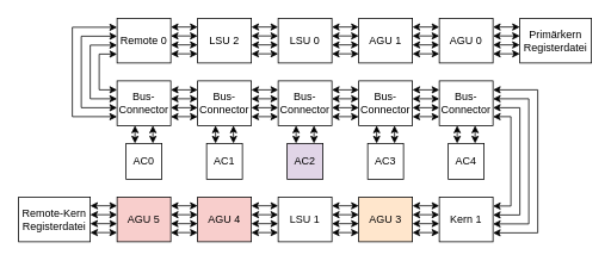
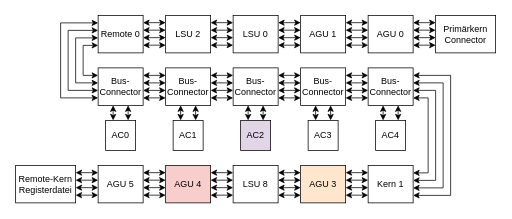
  <mxCell id="0" />
  <mxCell id="1" parent="0" />
  <mxCell id="2" value="AC0" style="rounded=0;whiteSpace=wrap;html=1;" vertex="1" parent="1"><mxGeometry x="140" y="160" width="40" height="40" as="geometry" /></mxCell>
  <mxCell id="3" value="AC1" style="whiteSpace=wrap;html=1;aspect=fixed;" vertex="1" parent="1"><mxGeometry x="230" y="160" width="40" height="40" as="geometry" /></mxCell>
  <mxCell id="4" value="AC2" style="rounded=0;whiteSpace=wrap;html=1;fillColor=#e1d5e7;" vertex="1" parent="1"><mxGeometry x="320" y="160" width="40" height="40" as="geometry" /></mxCell>
  <mxCell id="5" value="AC3" style="whiteSpace=wrap;html=1;aspect=fixed;" vertex="1" parent="1"><mxGeometry x="410" y="160" width="40" height="40" as="geometry" /></mxCell>
  <mxCell id="6" value="AC4" style="rounded=0;whiteSpace=wrap;html=1;" vertex="1" parent="1"><mxGeometry x="500" y="160" width="40" height="40" as="geometry" /></mxCell>
  <mxCell id="7" value="" style="endArrow=classic;startArrow=classic;html=1;rounded=0;" edge="1" parent="1"><mxGeometry width="50" height="50" relative="1" as="geometry"><mxPoint x="150" y="160" as="sourcePoint" /><mxPoint x="150" y="140" as="targetPoint" /></mxGeometry></mxCell>
  <mxCell id="8" value="" style="endArrow=classic;startArrow=classic;html=1;rounded=0;" edge="1" parent="1"><mxGeometry width="50" height="50" relative="1" as="geometry"><mxPoint x="170" y="160" as="sourcePoint" /><mxPoint x="170" y="140" as="targetPoint" /></mxGeometry></mxCell>
  <mxCell id="9" value="&lt;font style=&quot;font-size: 12px;&quot;&gt;Bus-&lt;br&gt;Connector&lt;/font&gt;" style="rounded=0;whiteSpace=wrap;html=1;" vertex="1" parent="1"><mxGeometry x="130" y="90" width="60" height="50" as="geometry" /></mxCell>
  <mxCell id="10" value="" style="endArrow=classic;startArrow=classic;html=1;rounded=0;" edge="1" parent="1"><mxGeometry width="50" height="50" relative="1" as="geometry"><mxPoint x="190" y="130" as="sourcePoint" /><mxPoint x="220" y="130" as="targetPoint" /></mxGeometry></mxCell>
  <mxCell id="11" value="" style="endArrow=classic;startArrow=classic;html=1;rounded=0;" edge="1" parent="1"><mxGeometry width="50" height="50" relative="1" as="geometry"><mxPoint x="190" y="120" as="sourcePoint" /><mxPoint x="220" y="120" as="targetPoint" /></mxGeometry></mxCell>
  <mxCell id="12" value="" style="endArrow=classic;startArrow=classic;html=1;rounded=0;" edge="1" parent="1"><mxGeometry width="50" height="50" relative="1" as="geometry"><mxPoint x="190" y="110" as="sourcePoint" /><mxPoint x="220" y="110" as="targetPoint" /></mxGeometry></mxCell>
  <mxCell id="13" value="" style="endArrow=classic;startArrow=classic;html=1;rounded=0;" edge="1" parent="1"><mxGeometry width="50" height="50" relative="1" as="geometry"><mxPoint x="190" y="100" as="sourcePoint" /><mxPoint x="220" y="100" as="targetPoint" /></mxGeometry></mxCell>
  <mxCell id="14" value="" style="endArrow=classic;startArrow=classic;html=1;rounded=0;" edge="1" parent="1"><mxGeometry width="50" height="50" relative="1" as="geometry"><mxPoint x="240" y="160" as="sourcePoint" /><mxPoint x="240" y="140" as="targetPoint" /></mxGeometry></mxCell>
  <mxCell id="15" value="" style="endArrow=classic;startArrow=classic;html=1;rounded=0;" edge="1" parent="1"><mxGeometry width="50" height="50" relative="1" as="geometry"><mxPoint x="260" y="160" as="sourcePoint" /><mxPoint x="260" y="140" as="targetPoint" /></mxGeometry></mxCell>
  <mxCell id="16" value="&lt;font style=&quot;font-size: 12px;&quot;&gt;Bus-&lt;br&gt;Connector&lt;/font&gt;" style="rounded=0;whiteSpace=wrap;html=1;" vertex="1" parent="1"><mxGeometry x="220" y="90" width="60" height="50" as="geometry" /></mxCell>
  <mxCell id="17" value="" style="endArrow=classic;startArrow=classic;html=1;rounded=0;" edge="1" parent="1"><mxGeometry width="50" height="50" relative="1" as="geometry"><mxPoint x="280" y="130" as="sourcePoint" /><mxPoint x="310" y="130" as="targetPoint" /></mxGeometry></mxCell>
  <mxCell id="18" value="" style="endArrow=classic;startArrow=classic;html=1;rounded=0;" edge="1" parent="1"><mxGeometry width="50" height="50" relative="1" as="geometry"><mxPoint x="280" y="120" as="sourcePoint" /><mxPoint x="310" y="120" as="targetPoint" /></mxGeometry></mxCell>
  <mxCell id="19" value="" style="endArrow=classic;startArrow=classic;html=1;rounded=0;" edge="1" parent="1"><mxGeometry width="50" height="50" relative="1" as="geometry"><mxPoint x="280" y="110" as="sourcePoint" /><mxPoint x="310" y="110" as="targetPoint" /></mxGeometry></mxCell>
  <mxCell id="20" value="" style="endArrow=classic;startArrow=classic;html=1;rounded=0;" edge="1" parent="1"><mxGeometry width="50" height="50" relative="1" as="geometry"><mxPoint x="280" y="100" as="sourcePoint" /><mxPoint x="310" y="100" as="targetPoint" /></mxGeometry></mxCell>
  <mxCell id="21" value="" style="endArrow=classic;startArrow=classic;html=1;rounded=0;" edge="1" parent="1"><mxGeometry width="50" height="50" relative="1" as="geometry"><mxPoint x="330" y="160" as="sourcePoint" /><mxPoint x="330" y="140" as="targetPoint" /></mxGeometry></mxCell>
  <mxCell id="22" value="" style="endArrow=classic;startArrow=classic;html=1;rounded=0;" edge="1" parent="1"><mxGeometry width="50" height="50" relative="1" as="geometry"><mxPoint x="350" y="160" as="sourcePoint" /><mxPoint x="350" y="140" as="targetPoint" /></mxGeometry></mxCell>
  <mxCell id="23" value="&lt;font style=&quot;font-size: 12px;&quot;&gt;Bus-&lt;br&gt;Connector&lt;/font&gt;" style="rounded=0;whiteSpace=wrap;html=1;" vertex="1" parent="1"><mxGeometry x="310" y="90" width="60" height="50" as="geometry" /></mxCell>
  <mxCell id="24" value="" style="endArrow=classic;startArrow=classic;html=1;rounded=0;" edge="1" parent="1"><mxGeometry width="50" height="50" relative="1" as="geometry"><mxPoint x="370" y="130" as="sourcePoint" /><mxPoint x="400" y="130" as="targetPoint" /></mxGeometry></mxCell>
  <mxCell id="25" value="" style="endArrow=classic;startArrow=classic;html=1;rounded=0;" edge="1" parent="1"><mxGeometry width="50" height="50" relative="1" as="geometry"><mxPoint x="370" y="120" as="sourcePoint" /><mxPoint x="400" y="120" as="targetPoint" /></mxGeometry></mxCell>
  <mxCell id="26" value="" style="endArrow=classic;startArrow=classic;html=1;rounded=0;" edge="1" parent="1"><mxGeometry width="50" height="50" relative="1" as="geometry"><mxPoint x="370" y="110" as="sourcePoint" /><mxPoint x="400" y="110" as="targetPoint" /></mxGeometry></mxCell>
  <mxCell id="27" value="" style="endArrow=classic;startArrow=classic;html=1;rounded=0;" edge="1" parent="1"><mxGeometry width="50" height="50" relative="1" as="geometry"><mxPoint x="370" y="100" as="sourcePoint" /><mxPoint x="400" y="100" as="targetPoint" /></mxGeometry></mxCell>
  <mxCell id="28" value="" style="endArrow=classic;startArrow=classic;html=1;rounded=0;" edge="1" parent="1"><mxGeometry width="50" height="50" relative="1" as="geometry"><mxPoint x="420" y="160" as="sourcePoint" /><mxPoint x="420" y="140" as="targetPoint" /></mxGeometry></mxCell>
  <mxCell id="29" value="" style="endArrow=classic;startArrow=classic;html=1;rounded=0;" edge="1" parent="1"><mxGeometry width="50" height="50" relative="1" as="geometry"><mxPoint x="440" y="160" as="sourcePoint" /><mxPoint x="440" y="140" as="targetPoint" /></mxGeometry></mxCell>
  <mxCell id="30" value="&lt;font style=&quot;font-size: 12px;&quot;&gt;Bus-&lt;br&gt;Connector&lt;/font&gt;" style="rounded=0;whiteSpace=wrap;html=1;" vertex="1" parent="1"><mxGeometry x="400" y="90" width="60" height="50" as="geometry" /></mxCell>
  <mxCell id="31" value="" style="endArrow=classic;startArrow=classic;html=1;rounded=0;" edge="1" parent="1"><mxGeometry width="50" height="50" relative="1" as="geometry"><mxPoint x="460" y="130" as="sourcePoint" /><mxPoint x="490" y="130" as="targetPoint" /></mxGeometry></mxCell>
  <mxCell id="32" value="" style="endArrow=classic;startArrow=classic;html=1;rounded=0;" edge="1" parent="1"><mxGeometry width="50" height="50" relative="1" as="geometry"><mxPoint x="460" y="120" as="sourcePoint" /><mxPoint x="490" y="120" as="targetPoint" /></mxGeometry></mxCell>
  <mxCell id="33" value="" style="endArrow=classic;startArrow=classic;html=1;rounded=0;" edge="1" parent="1"><mxGeometry width="50" height="50" relative="1" as="geometry"><mxPoint x="460" y="110" as="sourcePoint" /><mxPoint x="490" y="110" as="targetPoint" /></mxGeometry></mxCell>
  <mxCell id="34" value="" style="endArrow=classic;startArrow=classic;html=1;rounded=0;" edge="1" parent="1"><mxGeometry width="50" height="50" relative="1" as="geometry"><mxPoint x="460" y="100" as="sourcePoint" /><mxPoint x="490" y="100" as="targetPoint" /></mxGeometry></mxCell>
  <mxCell id="35" value="" style="endArrow=classic;startArrow=classic;html=1;rounded=0;" edge="1" parent="1"><mxGeometry width="50" height="50" relative="1" as="geometry"><mxPoint x="510" y="160" as="sourcePoint" /><mxPoint x="510" y="140" as="targetPoint" /></mxGeometry></mxCell>
  <mxCell id="36" value="" style="endArrow=classic;startArrow=classic;html=1;rounded=0;" edge="1" parent="1"><mxGeometry width="50" height="50" relative="1" as="geometry"><mxPoint x="530" y="160" as="sourcePoint" /><mxPoint x="530" y="140" as="targetPoint" /></mxGeometry></mxCell>
  <mxCell id="37" value="&lt;font style=&quot;font-size: 12px;&quot;&gt;Bus-&lt;br&gt;Connector&lt;/font&gt;" style="rounded=0;whiteSpace=wrap;html=1;" vertex="1" parent="1"><mxGeometry x="490" y="90" width="60" height="50" as="geometry" /></mxCell>
  <mxCell id="38" value="" style="endArrow=classic;startArrow=classic;html=1;rounded=0;" edge="1" parent="1"><mxGeometry width="50" height="50" relative="1" as="geometry"><mxPoint x="550" y="260" as="sourcePoint" /><mxPoint x="550" y="100" as="targetPoint" /><Array as="points"><mxPoint x="600" y="260" /><mxPoint x="600" y="100" /></Array></mxGeometry></mxCell>
  <mxCell id="39" value="" style="endArrow=classic;startArrow=classic;html=1;rounded=0;" edge="1" parent="1"><mxGeometry width="50" height="50" relative="1" as="geometry"><mxPoint x="550" y="250" as="sourcePoint" /><mxPoint x="550" y="110" as="targetPoint" /><Array as="points"><mxPoint x="590" y="250" /><mxPoint x="590" y="110" /></Array></mxGeometry></mxCell>
  <mxCell id="40" value="" style="endArrow=classic;startArrow=classic;html=1;rounded=0;" edge="1" parent="1"><mxGeometry width="50" height="50" relative="1" as="geometry"><mxPoint x="550" y="240" as="sourcePoint" /><mxPoint x="550" y="120" as="targetPoint" /><Array as="points"><mxPoint x="580" y="240" /><mxPoint x="580" y="120" /></Array></mxGeometry></mxCell>
  <mxCell id="41" value="" style="endArrow=classic;startArrow=classic;html=1;rounded=0;" edge="1" parent="1"><mxGeometry width="50" height="50" relative="1" as="geometry"><mxPoint x="550" y="230" as="sourcePoint" /><mxPoint x="550" y="130" as="targetPoint" /><Array as="points"><mxPoint x="570" y="230" /><mxPoint x="570" y="130" /></Array></mxGeometry></mxCell>
  <mxCell id="42" value="AGU 0" style="rounded=0;whiteSpace=wrap;html=1;" vertex="1" parent="1"><mxGeometry x="490" y="20" width="60" height="50" as="geometry" /></mxCell>
  <mxCell id="43" value="AGU 1" style="rounded=0;whiteSpace=wrap;html=1;" vertex="1" parent="1"><mxGeometry x="400" y="20" width="60" height="50" as="geometry" /></mxCell>
  <mxCell id="44" value="LSU 0" style="rounded=0;whiteSpace=wrap;html=1;" vertex="1" parent="1"><mxGeometry x="310" y="20" width="60" height="50" as="geometry" /></mxCell>
  <mxCell id="45" value="LSU 2" style="rounded=0;whiteSpace=wrap;html=1;" vertex="1" parent="1"><mxGeometry x="220" y="20" width="60" height="50" as="geometry" /></mxCell>
  <mxCell id="46" value="Remote 0" style="rounded=0;whiteSpace=wrap;html=1;" vertex="1" parent="1"><mxGeometry x="130" y="20" width="60" height="50" as="geometry" /></mxCell>
  <mxCell id="47" value="" style="endArrow=classic;startArrow=classic;html=1;rounded=0;" edge="1" parent="1"><mxGeometry width="50" height="50" relative="1" as="geometry"><mxPoint x="460" y="59.71" as="sourcePoint" /><mxPoint x="490" y="59.71" as="targetPoint" /></mxGeometry></mxCell>
  <mxCell id="48" value="" style="endArrow=classic;startArrow=classic;html=1;rounded=0;" edge="1" parent="1"><mxGeometry width="50" height="50" relative="1" as="geometry"><mxPoint x="460" y="49.71" as="sourcePoint" /><mxPoint x="490" y="49.71" as="targetPoint" /></mxGeometry></mxCell>
  <mxCell id="49" value="" style="endArrow=classic;startArrow=classic;html=1;rounded=0;" edge="1" parent="1"><mxGeometry width="50" height="50" relative="1" as="geometry"><mxPoint x="460" y="39.71" as="sourcePoint" /><mxPoint x="490" y="39.71" as="targetPoint" /></mxGeometry></mxCell>
  <mxCell id="50" value="" style="endArrow=classic;startArrow=classic;html=1;rounded=0;" edge="1" parent="1"><mxGeometry width="50" height="50" relative="1" as="geometry"><mxPoint x="460" y="29.71" as="sourcePoint" /><mxPoint x="490" y="29.71" as="targetPoint" /></mxGeometry></mxCell>
  <mxCell id="51" value="" style="endArrow=classic;startArrow=classic;html=1;rounded=0;" edge="1" parent="1"><mxGeometry width="50" height="50" relative="1" as="geometry"><mxPoint x="370" y="59.71" as="sourcePoint" /><mxPoint x="400" y="59.71" as="targetPoint" /></mxGeometry></mxCell>
  <mxCell id="52" value="" style="endArrow=classic;startArrow=classic;html=1;rounded=0;" edge="1" parent="1"><mxGeometry width="50" height="50" relative="1" as="geometry"><mxPoint x="370" y="49.71" as="sourcePoint" /><mxPoint x="400" y="49.71" as="targetPoint" /></mxGeometry></mxCell>
  <mxCell id="53" value="" style="endArrow=classic;startArrow=classic;html=1;rounded=0;" edge="1" parent="1"><mxGeometry width="50" height="50" relative="1" as="geometry"><mxPoint x="370" y="39.71" as="sourcePoint" /><mxPoint x="400" y="39.71" as="targetPoint" /></mxGeometry></mxCell>
  <mxCell id="54" value="" style="endArrow=classic;startArrow=classic;html=1;rounded=0;" edge="1" parent="1"><mxGeometry width="50" height="50" relative="1" as="geometry"><mxPoint x="370" y="29.71" as="sourcePoint" /><mxPoint x="400" y="29.71" as="targetPoint" /></mxGeometry></mxCell>
  <mxCell id="55" value="" style="endArrow=classic;startArrow=classic;html=1;rounded=0;" edge="1" parent="1"><mxGeometry width="50" height="50" relative="1" as="geometry"><mxPoint x="280" y="59.71" as="sourcePoint" /><mxPoint x="310" y="59.71" as="targetPoint" /></mxGeometry></mxCell>
  <mxCell id="56" value="" style="endArrow=classic;startArrow=classic;html=1;rounded=0;" edge="1" parent="1"><mxGeometry width="50" height="50" relative="1" as="geometry"><mxPoint x="280" y="49.71" as="sourcePoint" /><mxPoint x="310" y="49.71" as="targetPoint" /></mxGeometry></mxCell>
  <mxCell id="57" value="" style="endArrow=classic;startArrow=classic;html=1;rounded=0;" edge="1" parent="1"><mxGeometry width="50" height="50" relative="1" as="geometry"><mxPoint x="280" y="39.71" as="sourcePoint" /><mxPoint x="310" y="39.71" as="targetPoint" /></mxGeometry></mxCell>
  <mxCell id="58" value="" style="endArrow=classic;startArrow=classic;html=1;rounded=0;" edge="1" parent="1"><mxGeometry width="50" height="50" relative="1" as="geometry"><mxPoint x="280" y="29.71" as="sourcePoint" /><mxPoint x="310" y="29.71" as="targetPoint" /></mxGeometry></mxCell>
  <mxCell id="59" value="" style="endArrow=classic;startArrow=classic;html=1;rounded=0;" edge="1" parent="1"><mxGeometry width="50" height="50" relative="1" as="geometry"><mxPoint x="190" y="59.71" as="sourcePoint" /><mxPoint x="220" y="59.71" as="targetPoint" /></mxGeometry></mxCell>
  <mxCell id="60" value="" style="endArrow=classic;startArrow=classic;html=1;rounded=0;" edge="1" parent="1"><mxGeometry width="50" height="50" relative="1" as="geometry"><mxPoint x="190" y="49.71" as="sourcePoint" /><mxPoint x="220" y="49.71" as="targetPoint" /></mxGeometry></mxCell>
  <mxCell id="61" value="" style="endArrow=classic;startArrow=classic;html=1;rounded=0;" edge="1" parent="1"><mxGeometry width="50" height="50" relative="1" as="geometry"><mxPoint x="190" y="39.71" as="sourcePoint" /><mxPoint x="220" y="39.71" as="targetPoint" /></mxGeometry></mxCell>
  <mxCell id="62" value="" style="endArrow=classic;startArrow=classic;html=1;rounded=0;" edge="1" parent="1"><mxGeometry width="50" height="50" relative="1" as="geometry"><mxPoint x="190" y="29.71" as="sourcePoint" /><mxPoint x="220" y="29.71" as="targetPoint" /></mxGeometry></mxCell>
  <mxCell id="63" value="" style="endArrow=classic;startArrow=classic;html=1;rounded=0;" edge="1" parent="1"><mxGeometry width="50" height="50" relative="1" as="geometry"><mxPoint x="130" y="130" as="sourcePoint" /><mxPoint x="130" y="30" as="targetPoint" /><Array as="points"><mxPoint x="80" y="130" /><mxPoint x="80" y="30" /></Array></mxGeometry></mxCell>
  <mxCell id="64" value="" style="endArrow=classic;startArrow=classic;html=1;rounded=0;" edge="1" parent="1"><mxGeometry width="50" height="50" relative="1" as="geometry"><mxPoint x="130" y="120" as="sourcePoint" /><mxPoint x="130" y="40" as="targetPoint" /><Array as="points"><mxPoint x="90" y="120" /><mxPoint x="90" y="40" /></Array></mxGeometry></mxCell>
  <mxCell id="65" value="" style="endArrow=classic;startArrow=classic;html=1;rounded=0;" edge="1" parent="1"><mxGeometry width="50" height="50" relative="1" as="geometry"><mxPoint x="130" y="110" as="sourcePoint" /><mxPoint x="130" y="50" as="targetPoint" /><Array as="points"><mxPoint x="100" y="110" /><mxPoint x="100" y="50" /></Array></mxGeometry></mxCell>
  <mxCell id="66" value="" style="endArrow=classic;startArrow=classic;html=1;rounded=0;" edge="1" parent="1"><mxGeometry width="50" height="50" relative="1" as="geometry"><mxPoint x="130" y="100" as="sourcePoint" /><mxPoint x="130" y="60" as="targetPoint" /><Array as="points"><mxPoint x="110" y="100" /><mxPoint x="110" y="60" /></Array></mxGeometry></mxCell>
  <mxCell id="67" value="Kern 1" style="rounded=0;whiteSpace=wrap;html=1;flipH=0;" vertex="1" parent="1"><mxGeometry x="490" y="220" width="60" height="50" as="geometry" /></mxCell>
  <mxCell id="68" value="AGU 3" style="rounded=0;whiteSpace=wrap;html=1;flipH=0;fillColor=#ffe6cc;" vertex="1" parent="1"><mxGeometry x="400" y="220" width="60" height="50" as="geometry" /></mxCell>
- <mxCell id="69" value="LSU 1" style="rounded=0;whiteSpace=wrap;html=1;flipH=0;" vertex="1" parent="1"><mxGeometry x="310" y="220" width="60" height="50" as="geometry" /></mxCell>
+ <mxCell id="69" value="LSU 8" style="rounded=0;whiteSpace=wrap;html=1;flipH=0;" vertex="1" parent="1"><mxGeometry x="310" y="220" width="60" height="50" as="geometry" /></mxCell>
  <mxCell id="70" value="AGU 4" style="rounded=0;whiteSpace=wrap;html=1;flipH=0;fillColor=#f8cecc;" vertex="1" parent="1"><mxGeometry x="220" y="220" width="60" height="50" as="geometry" /></mxCell>
- <mxCell id="71" value="AGU 5" style="rounded=0;whiteSpace=wrap;html=1;flipH=0;fillColor=#f8cecc;" vertex="1" parent="1"><mxGeometry x="130" y="220" width="60" height="50" as="geometry" /></mxCell>
+ <mxCell id="71" value="AGU 5" style="rounded=0;whiteSpace=wrap;html=1;flipH=0;" vertex="1" parent="1"><mxGeometry x="130" y="220" width="60" height="50" as="geometry" /></mxCell>
  <mxCell id="72" value="" style="endArrow=classic;startArrow=classic;html=1;rounded=0;" edge="1" parent="1"><mxGeometry width="50" height="50" relative="1" as="geometry"><mxPoint x="460" y="259.71" as="sourcePoint" /><mxPoint x="490" y="259.71" as="targetPoint" /></mxGeometry></mxCell>
  <mxCell id="73" value="" style="endArrow=classic;startArrow=classic;html=1;rounded=0;" edge="1" parent="1"><mxGeometry width="50" height="50" relative="1" as="geometry"><mxPoint x="460" y="249.71" as="sourcePoint" /><mxPoint x="490" y="249.71" as="targetPoint" /></mxGeometry></mxCell>
  <mxCell id="74" value="" style="endArrow=classic;startArrow=classic;html=1;rounded=0;" edge="1" parent="1"><mxGeometry width="50" height="50" relative="1" as="geometry"><mxPoint x="460" y="239.71" as="sourcePoint" /><mxPoint x="490" y="239.71" as="targetPoint" /></mxGeometry></mxCell>
  <mxCell id="75" value="" style="endArrow=classic;startArrow=classic;html=1;rounded=0;" edge="1" parent="1"><mxGeometry width="50" height="50" relative="1" as="geometry"><mxPoint x="460" y="229.71" as="sourcePoint" /><mxPoint x="490" y="229.71" as="targetPoint" /></mxGeometry></mxCell>
  <mxCell id="76" value="" style="endArrow=classic;startArrow=classic;html=1;rounded=0;" edge="1" parent="1"><mxGeometry width="50" height="50" relative="1" as="geometry"><mxPoint x="370" y="259.71" as="sourcePoint" /><mxPoint x="400" y="259.71" as="targetPoint" /></mxGeometry></mxCell>
  <mxCell id="77" value="" style="endArrow=classic;startArrow=classic;html=1;rounded=0;" edge="1" parent="1"><mxGeometry width="50" height="50" relative="1" as="geometry"><mxPoint x="370" y="249.71" as="sourcePoint" /><mxPoint x="400" y="249.71" as="targetPoint" /></mxGeometry></mxCell>
  <mxCell id="78" value="" style="endArrow=classic;startArrow=classic;html=1;rounded=0;" edge="1" parent="1"><mxGeometry width="50" height="50" relative="1" as="geometry"><mxPoint x="370" y="239.71" as="sourcePoint" /><mxPoint x="400" y="239.71" as="targetPoint" /></mxGeometry></mxCell>
  <mxCell id="79" value="" style="endArrow=classic;startArrow=classic;html=1;rounded=0;" edge="1" parent="1"><mxGeometry width="50" height="50" relative="1" as="geometry"><mxPoint x="370" y="229.71" as="sourcePoint" /><mxPoint x="400" y="229.71" as="targetPoint" /></mxGeometry></mxCell>
  <mxCell id="80" value="" style="endArrow=classic;startArrow=classic;html=1;rounded=0;" edge="1" parent="1"><mxGeometry width="50" height="50" relative="1" as="geometry"><mxPoint x="280" y="259.71" as="sourcePoint" /><mxPoint x="310" y="259.71" as="targetPoint" /></mxGeometry></mxCell>
  <mxCell id="81" value="" style="endArrow=classic;startArrow=classic;html=1;rounded=0;" edge="1" parent="1"><mxGeometry width="50" height="50" relative="1" as="geometry"><mxPoint x="280" y="249.71" as="sourcePoint" /><mxPoint x="310" y="249.71" as="targetPoint" /></mxGeometry></mxCell>
  <mxCell id="82" value="" style="endArrow=classic;startArrow=classic;html=1;rounded=0;" edge="1" parent="1"><mxGeometry width="50" height="50" relative="1" as="geometry"><mxPoint x="280" y="239.71" as="sourcePoint" /><mxPoint x="310" y="239.71" as="targetPoint" /></mxGeometry></mxCell>
  <mxCell id="83" value="" style="endArrow=classic;startArrow=classic;html=1;rounded=0;" edge="1" parent="1"><mxGeometry width="50" height="50" relative="1" as="geometry"><mxPoint x="280" y="229.71" as="sourcePoint" /><mxPoint x="310" y="229.71" as="targetPoint" /></mxGeometry></mxCell>
  <mxCell id="84" value="" style="endArrow=classic;startArrow=classic;html=1;rounded=0;" edge="1" parent="1"><mxGeometry width="50" height="50" relative="1" as="geometry"><mxPoint x="190" y="259.71" as="sourcePoint" /><mxPoint x="220" y="259.71" as="targetPoint" /></mxGeometry></mxCell>
  <mxCell id="85" value="" style="endArrow=classic;startArrow=classic;html=1;rounded=0;" edge="1" parent="1"><mxGeometry width="50" height="50" relative="1" as="geometry"><mxPoint x="190" y="249.71" as="sourcePoint" /><mxPoint x="220" y="249.71" as="targetPoint" /></mxGeometry></mxCell>
  <mxCell id="86" value="" style="endArrow=classic;startArrow=classic;html=1;rounded=0;" edge="1" parent="1"><mxGeometry width="50" height="50" relative="1" as="geometry"><mxPoint x="190" y="239.71" as="sourcePoint" /><mxPoint x="220" y="239.71" as="targetPoint" /></mxGeometry></mxCell>
  <mxCell id="87" value="" style="endArrow=classic;startArrow=classic;html=1;rounded=0;" edge="1" parent="1"><mxGeometry width="50" height="50" relative="1" as="geometry"><mxPoint x="190" y="229.71" as="sourcePoint" /><mxPoint x="220" y="229.71" as="targetPoint" /></mxGeometry></mxCell>
  <mxCell id="88" value="Remote-Kern&lt;br&gt;Registerdatei" style="rounded=0;whiteSpace=wrap;html=1;" vertex="1" parent="1"><mxGeometry x="20" y="220" width="80" height="50" as="geometry" /></mxCell>
  <mxCell id="89" value="" style="endArrow=classic;startArrow=classic;html=1;rounded=0;" edge="1" parent="1"><mxGeometry width="50" height="50" relative="1" as="geometry"><mxPoint x="100" y="259.71" as="sourcePoint" /><mxPoint x="130" y="259.71" as="targetPoint" /></mxGeometry></mxCell>
  <mxCell id="90" value="" style="endArrow=classic;startArrow=classic;html=1;rounded=0;" edge="1" parent="1"><mxGeometry width="50" height="50" relative="1" as="geometry"><mxPoint x="100" y="249.71" as="sourcePoint" /><mxPoint x="130" y="249.71" as="targetPoint" /></mxGeometry></mxCell>
  <mxCell id="91" value="" style="endArrow=classic;startArrow=classic;html=1;rounded=0;" edge="1" parent="1"><mxGeometry width="50" height="50" relative="1" as="geometry"><mxPoint x="100" y="239.71" as="sourcePoint" /><mxPoint x="130" y="239.71" as="targetPoint" /></mxGeometry></mxCell>
  <mxCell id="92" value="" style="endArrow=classic;startArrow=classic;html=1;rounded=0;" edge="1" parent="1"><mxGeometry width="50" height="50" relative="1" as="geometry"><mxPoint x="100" y="229.71" as="sourcePoint" /><mxPoint x="130" y="229.71" as="targetPoint" /></mxGeometry></mxCell>
- <mxCell id="93" value="Primärkern&lt;br&gt;Registerdatei" style="rounded=0;whiteSpace=wrap;html=1;" vertex="1" parent="1"><mxGeometry x="580" y="20" width="80" height="50" as="geometry" /></mxCell>
+ <mxCell id="93" value="Primärkern&lt;br&gt;Connector" style="rounded=0;whiteSpace=wrap;html=1;" vertex="1" parent="1"><mxGeometry x="580" y="20" width="80" height="50" as="geometry" /></mxCell>
  <mxCell id="94" value="" style="endArrow=classic;startArrow=classic;html=1;rounded=0;" edge="1" parent="1"><mxGeometry width="50" height="50" relative="1" as="geometry"><mxPoint x="550" y="59.71" as="sourcePoint" /><mxPoint x="580" y="59.71" as="targetPoint" /></mxGeometry></mxCell>
  <mxCell id="95" value="" style="endArrow=classic;startArrow=classic;html=1;rounded=0;" edge="1" parent="1"><mxGeometry width="50" height="50" relative="1" as="geometry"><mxPoint x="550" y="49.71" as="sourcePoint" /><mxPoint x="580" y="49.71" as="targetPoint" /></mxGeometry></mxCell>
  <mxCell id="96" value="" style="endArrow=classic;startArrow=classic;html=1;rounded=0;" edge="1" parent="1"><mxGeometry width="50" height="50" relative="1" as="geometry"><mxPoint x="550" y="39.71" as="sourcePoint" /><mxPoint x="580" y="39.71" as="targetPoint" /></mxGeometry></mxCell>
  <mxCell id="97" value="" style="endArrow=classic;startArrow=classic;html=1;rounded=0;" edge="1" parent="1"><mxGeometry width="50" height="50" relative="1" as="geometry"><mxPoint x="550" y="29.71" as="sourcePoint" /><mxPoint x="580" y="29.71" as="targetPoint" /></mxGeometry></mxCell>
